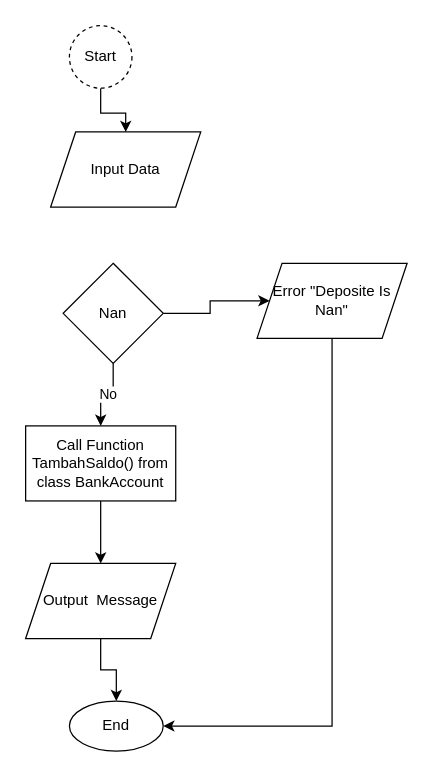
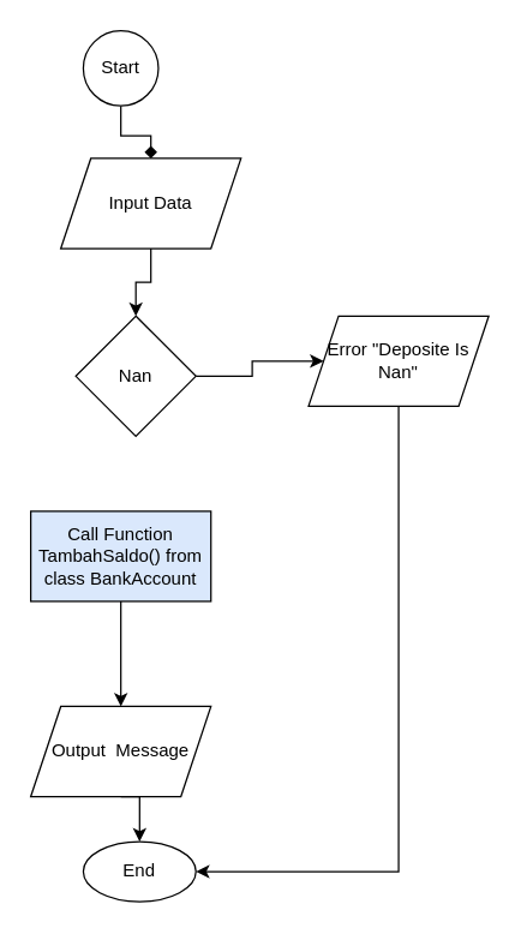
  <mxCell id="0" />
  <mxCell id="1" parent="0" />
+ <mxCell id="2" style="edgeStyle=orthogonalEdgeStyle;rounded=0;orthogonalLoop=1;jettySize=auto;html=1;exitX=0.5;exitY=1;exitDx=0;exitDy=0;entryX=0.5;entryY=0;entryDx=0;entryDy=0;" edge="1" parent="1" source="3" target="9"><mxGeometry relative="1" as="geometry" /></mxCell>
  <mxCell id="3" value="Input Data" style="shape=parallelogram;perimeter=parallelogramPerimeter;whiteSpace=wrap;html=1;fixedSize=1;" vertex="1" parent="1"><mxGeometry x="40" y="105" width="120" height="60" as="geometry" /></mxCell>
- <mxCell id="4" style="edgeStyle=orthogonalEdgeStyle;rounded=0;orthogonalLoop=1;jettySize=auto;html=1;exitX=0.5;exitY=1;exitDx=0;exitDy=0;entryX=0.5;entryY=0;entryDx=0;entryDy=0;" edge="1" parent="1" source="5" target="3"><mxGeometry relative="1" as="geometry" /></mxCell>
- <mxCell id="5" value="Start" style="ellipse;whiteSpace=wrap;html=1;aspect=fixed;dashed=1;" vertex="1" parent="1"><mxGeometry x="55" y="20" width="50" height="50" as="geometry" /></mxCell>
- <mxCell id="6" style="edgeStyle=orthogonalEdgeStyle;rounded=0;orthogonalLoop=1;jettySize=auto;html=1;exitX=0.5;exitY=1;exitDx=0;exitDy=0;entryX=0.5;entryY=0;entryDx=0;entryDy=0;" edge="1" parent="1" source="9" target="12"><mxGeometry relative="1" as="geometry" /></mxCell>
- <mxCell id="7" value="No" style="edgeLabel;html=1;align=center;verticalAlign=middle;resizable=0;points=[];" vertex="1" connectable="0" parent="6"><mxGeometry y="-1" relative="1" as="geometry"><mxPoint as="offset" /></mxGeometry></mxCell>
+ <mxCell id="4" style="edgeStyle=orthogonalEdgeStyle;rounded=0;orthogonalLoop=1;jettySize=auto;html=1;exitX=0.5;exitY=1;exitDx=0;exitDy=0;entryX=0.5;entryY=0;entryDx=0;entryDy=0;endArrow=diamond;" edge="1" parent="1" source="5" target="3"><mxGeometry relative="1" as="geometry" /></mxCell>
+ <mxCell id="5" value="Start" style="ellipse;whiteSpace=wrap;html=1;aspect=fixed;" vertex="1" parent="1"><mxGeometry x="55" y="20" width="50" height="50" as="geometry" /></mxCell>
  <mxCell id="8" style="edgeStyle=orthogonalEdgeStyle;rounded=0;orthogonalLoop=1;jettySize=auto;html=1;exitX=1;exitY=0.5;exitDx=0;exitDy=0;entryX=0;entryY=0.5;entryDx=0;entryDy=0;" edge="1" parent="1" source="9" target="14"><mxGeometry relative="1" as="geometry" /></mxCell>
  <mxCell id="9" value="Nan" style="rhombus;whiteSpace=wrap;html=1;" vertex="1" parent="1"><mxGeometry x="50" y="210" width="80" height="80" as="geometry" /></mxCell>
  <mxCell id="10" value="End" style="ellipse;whiteSpace=wrap;html=1;aspect=fixed;" vertex="1" parent="1"><mxGeometry x="55" y="560" width="75" height="40" as="geometry" /></mxCell>
  <mxCell id="11" style="edgeStyle=orthogonalEdgeStyle;rounded=0;orthogonalLoop=1;jettySize=auto;html=1;exitX=0.5;exitY=1;exitDx=0;exitDy=0;entryX=0.5;entryY=0;entryDx=0;entryDy=0;" edge="1" parent="1" source="12" target="16"><mxGeometry relative="1" as="geometry" /></mxCell>
- <mxCell id="12" value="Call Function TambahSaldo() from class BankAccount" style="rounded=0;whiteSpace=wrap;html=1;" vertex="1" parent="1"><mxGeometry x="20" y="340" width="120" height="60" as="geometry" /></mxCell>
+ <mxCell id="12" value="Call Function TambahSaldo() from class BankAccount" style="rounded=0;whiteSpace=wrap;html=1;fillColor=#dae8fc;" vertex="1" parent="1"><mxGeometry x="20" y="340" width="120" height="60" as="geometry" /></mxCell>
  <mxCell id="13" style="edgeStyle=orthogonalEdgeStyle;rounded=0;orthogonalLoop=1;jettySize=auto;html=1;exitX=0.5;exitY=1;exitDx=0;exitDy=0;entryX=1;entryY=0.5;entryDx=0;entryDy=0;" edge="1" parent="1" source="14" target="10"><mxGeometry relative="1" as="geometry" /></mxCell>
  <mxCell id="14" value="Error &quot;Deposite Is Nan&quot;" style="shape=parallelogram;perimeter=parallelogramPerimeter;whiteSpace=wrap;html=1;fixedSize=1;" vertex="1" parent="1"><mxGeometry x="205" y="210" width="120" height="60" as="geometry" /></mxCell>
  <mxCell id="15" style="edgeStyle=orthogonalEdgeStyle;rounded=0;orthogonalLoop=1;jettySize=auto;html=1;exitX=0.5;exitY=1;exitDx=0;exitDy=0;entryX=0.5;entryY=0;entryDx=0;entryDy=0;" edge="1" parent="1" source="16" target="10"><mxGeometry relative="1" as="geometry" /></mxCell>
- <mxCell id="16" value="Output&amp;nbsp; Message" style="shape=parallelogram;perimeter=parallelogramPerimeter;whiteSpace=wrap;html=1;fixedSize=1;" vertex="1" parent="1"><mxGeometry x="20" y="450" width="120" height="60" as="geometry" /></mxCell>
+ <mxCell id="16" value="Output&amp;nbsp; Message" style="shape=parallelogram;perimeter=parallelogramPerimeter;whiteSpace=wrap;html=1;fixedSize=1;" vertex="1" parent="1"><mxGeometry x="20" y="470" width="120" height="60" as="geometry" /></mxCell>
